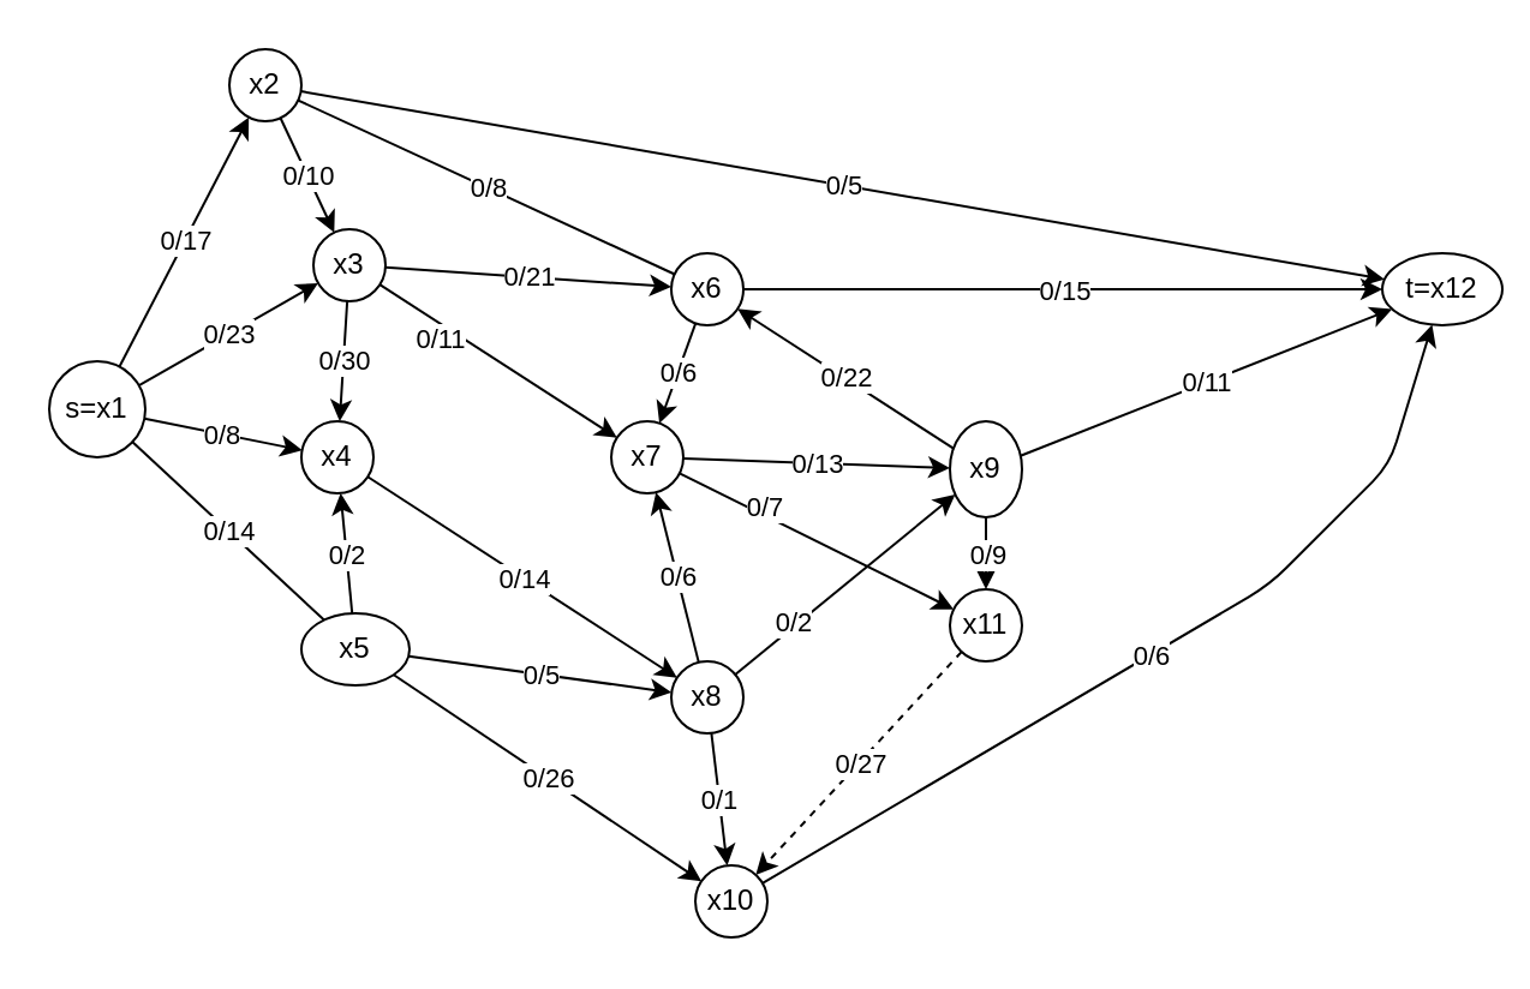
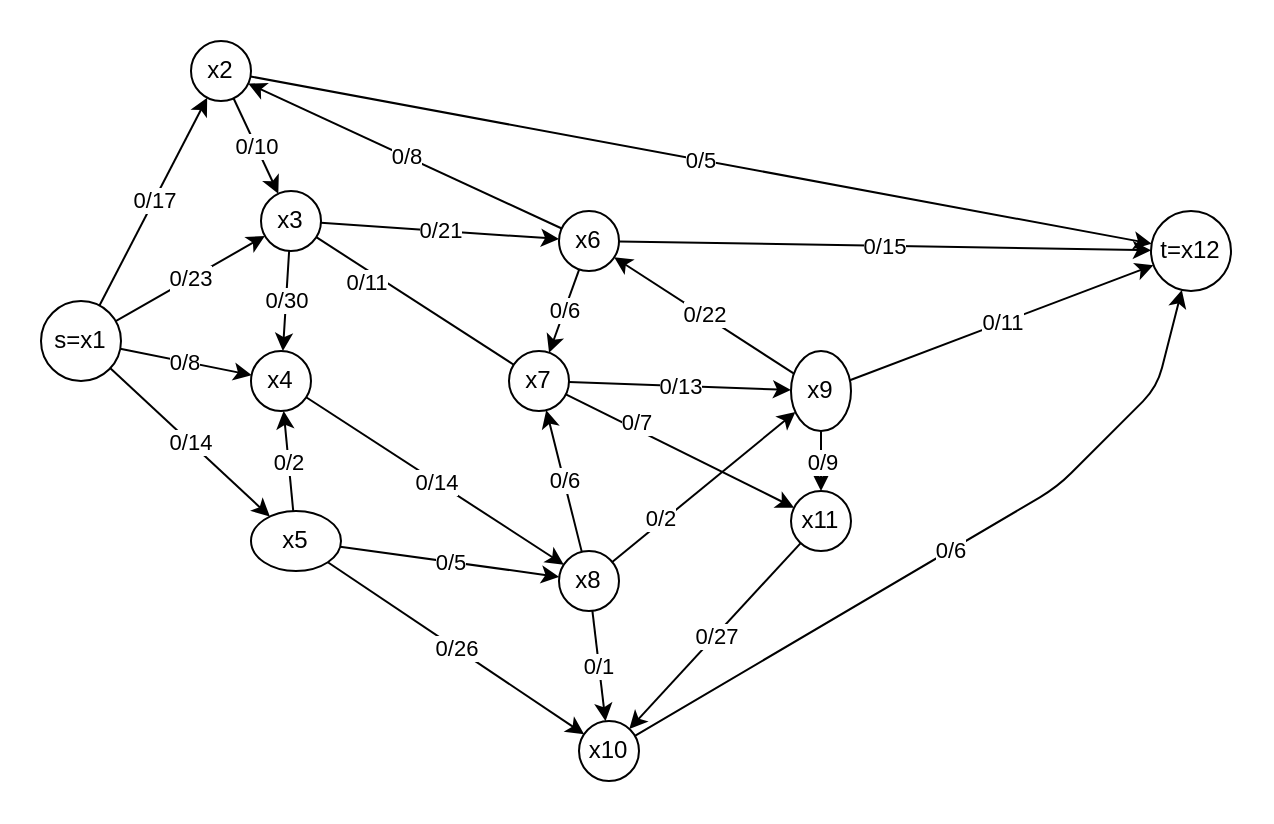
  <mxCell id="0" />
  <mxCell id="1" parent="0" />
  <mxCell id="2" value="s=x1" style="ellipse;whiteSpace=wrap;html=1;aspect=fixed;" parent="1" vertex="1"><mxGeometry x="20" y="150" width="40" height="40" as="geometry" /></mxCell>
  <mxCell id="3" value="x2" style="ellipse;whiteSpace=wrap;html=1;aspect=fixed;" parent="1" vertex="1"><mxGeometry x="95" y="20" width="30" height="30" as="geometry" /></mxCell>
  <mxCell id="4" value="x3" style="ellipse;whiteSpace=wrap;html=1;aspect=fixed;" parent="1" vertex="1"><mxGeometry x="130" y="95" width="30" height="30" as="geometry" /></mxCell>
  <mxCell id="5" value="x4" style="ellipse;whiteSpace=wrap;html=1;aspect=fixed;" parent="1" vertex="1"><mxGeometry x="125" y="175" width="30" height="30" as="geometry" /></mxCell>
  <mxCell id="6" value="x5" style="ellipse;whiteSpace=wrap;html=1;aspect=fixed;" parent="1" vertex="1"><mxGeometry x="125" y="255" width="45" height="30" as="geometry" /></mxCell>
  <mxCell id="7" value="" style="endArrow=classic;html=1;" parent="1" source="2" target="3" edge="1"><mxGeometry relative="1" as="geometry"><mxPoint x="65" y="165" as="sourcePoint" /><mxPoint x="105" y="195" as="targetPoint" /></mxGeometry></mxCell>
  <mxCell id="8" value="0/17" style="edgeLabel;resizable=0;html=1;align=center;verticalAlign=middle;" parent="7" connectable="0" vertex="1"><mxGeometry relative="1" as="geometry" /></mxCell>
  <mxCell id="9" value="" style="endArrow=classic;html=1;" parent="1" source="2" target="4" edge="1"><mxGeometry relative="1" as="geometry"><mxPoint x="-5" y="195" as="sourcePoint" /><mxPoint x="95" y="195" as="targetPoint" /></mxGeometry></mxCell>
  <mxCell id="10" value="0/23" style="edgeLabel;resizable=0;html=1;align=center;verticalAlign=middle;" parent="9" connectable="0" vertex="1"><mxGeometry relative="1" as="geometry" /></mxCell>
  <mxCell id="11" value="" style="endArrow=classic;html=1;" parent="1" source="2" target="5" edge="1"><mxGeometry relative="1" as="geometry"><mxPoint x="-15" y="195" as="sourcePoint" /><mxPoint x="85" y="195" as="targetPoint" /></mxGeometry></mxCell>
  <mxCell id="12" value="0/8" style="edgeLabel;resizable=0;html=1;align=center;verticalAlign=middle;" parent="11" connectable="0" vertex="1"><mxGeometry relative="1" as="geometry" /></mxCell>
- <mxCell id="13" value="" style="endArrow=none;html=1;" parent="1" source="2" target="6" edge="1"><mxGeometry relative="1" as="geometry"><mxPoint x="-15" y="195" as="sourcePoint" /><mxPoint x="85" y="195" as="targetPoint" /></mxGeometry></mxCell>
+ <mxCell id="13" value="" style="endArrow=classic;html=1;" parent="1" source="2" target="6" edge="1"><mxGeometry relative="1" as="geometry"><mxPoint x="-15" y="195" as="sourcePoint" /><mxPoint x="85" y="195" as="targetPoint" /></mxGeometry></mxCell>
  <mxCell id="14" value="0/14" style="edgeLabel;resizable=0;html=1;align=center;verticalAlign=middle;" parent="13" connectable="0" vertex="1"><mxGeometry relative="1" as="geometry" /></mxCell>
  <mxCell id="15" value="" style="endArrow=classic;html=1;" parent="1" source="3" target="4" edge="1"><mxGeometry relative="1" as="geometry"><mxPoint x="145" y="195" as="sourcePoint" /><mxPoint x="245" y="195" as="targetPoint" /></mxGeometry></mxCell>
  <mxCell id="16" value="0/10" style="edgeLabel;resizable=0;html=1;align=center;verticalAlign=middle;" parent="15" connectable="0" vertex="1"><mxGeometry relative="1" as="geometry" /></mxCell>
- <mxCell id="17" value="t=x12" style="ellipse;whiteSpace=wrap;html=1;aspect=fixed;" parent="1" vertex="1"><mxGeometry x="575" y="105" width="50" height="30" as="geometry" /></mxCell>
+ <mxCell id="17" value="t=x12" style="ellipse;whiteSpace=wrap;html=1;aspect=fixed;" parent="1" vertex="1"><mxGeometry x="575" y="105" width="40" height="40" as="geometry" /></mxCell>
  <mxCell id="18" value="" style="endArrow=classic;html=1;" parent="1" source="3" target="17" edge="1"><mxGeometry relative="1" as="geometry"><mxPoint x="155" y="195" as="sourcePoint" /><mxPoint x="255" y="195" as="targetPoint" /></mxGeometry></mxCell>
  <mxCell id="19" value="0/5" style="edgeLabel;resizable=0;html=1;align=center;verticalAlign=middle;" parent="18" connectable="0" vertex="1"><mxGeometry relative="1" as="geometry" /></mxCell>
  <mxCell id="20" value="" style="endArrow=classic;html=1;" parent="1" source="4" target="5" edge="1"><mxGeometry relative="1" as="geometry"><mxPoint x="155" y="155" as="sourcePoint" /><mxPoint x="255" y="155" as="targetPoint" /></mxGeometry></mxCell>
  <mxCell id="21" value="0/30" style="edgeLabel;resizable=0;html=1;align=center;verticalAlign=middle;" parent="20" connectable="0" vertex="1"><mxGeometry relative="1" as="geometry" /></mxCell>
  <mxCell id="22" value="x6" style="ellipse;whiteSpace=wrap;html=1;aspect=fixed;" parent="1" vertex="1"><mxGeometry x="279" y="105" width="30" height="30" as="geometry" /></mxCell>
  <mxCell id="23" value="" style="endArrow=classic;html=1;fillColor=#dae8fc;" parent="1" source="4" target="22" edge="1"><mxGeometry relative="1" as="geometry"><mxPoint x="155" y="155" as="sourcePoint" /><mxPoint x="255" y="155" as="targetPoint" /></mxGeometry></mxCell>
  <mxCell id="24" value="0/21" style="edgeLabel;resizable=0;html=1;align=center;verticalAlign=middle;" parent="23" connectable="0" vertex="1"><mxGeometry relative="1" as="geometry" /></mxCell>
  <mxCell id="25" value="x7" style="ellipse;whiteSpace=wrap;html=1;aspect=fixed;" parent="1" vertex="1"><mxGeometry x="254" y="175" width="30" height="30" as="geometry" /></mxCell>
- <mxCell id="26" value="" style="endArrow=classic;html=1;strokeColor=#000000;" parent="1" source="4" target="25" edge="1"><mxGeometry relative="1" as="geometry"><mxPoint x="155" y="155" as="sourcePoint" /><mxPoint x="255" y="155" as="targetPoint" /></mxGeometry></mxCell>
+ <mxCell id="26" value="" style="endArrow=none;html=1;strokeColor=#000000;" parent="1" source="4" target="25" edge="1"><mxGeometry relative="1" as="geometry"><mxPoint x="155" y="155" as="sourcePoint" /><mxPoint x="255" y="155" as="targetPoint" /></mxGeometry></mxCell>
  <mxCell id="27" value="0/11" style="edgeLabel;resizable=0;html=1;align=center;verticalAlign=middle;" parent="26" connectable="0" vertex="1"><mxGeometry relative="1" as="geometry"><mxPoint x="-25.07" y="-10.02" as="offset" /></mxGeometry></mxCell>
  <mxCell id="28" value="x8" style="ellipse;whiteSpace=wrap;html=1;aspect=fixed;" parent="1" vertex="1"><mxGeometry x="279" y="275" width="30" height="30" as="geometry" /></mxCell>
  <mxCell id="29" value="" style="endArrow=classic;html=1;strokeColor=#000000;" parent="1" source="5" target="28" edge="1"><mxGeometry relative="1" as="geometry"><mxPoint x="155" y="155" as="sourcePoint" /><mxPoint x="255" y="155" as="targetPoint" /></mxGeometry></mxCell>
  <mxCell id="30" value="0/14" style="edgeLabel;resizable=0;html=1;align=center;verticalAlign=middle;" parent="29" connectable="0" vertex="1"><mxGeometry relative="1" as="geometry" /></mxCell>
  <mxCell id="31" value="" style="endArrow=classic;html=1;strokeColor=#000000;" parent="1" source="6" target="5" edge="1"><mxGeometry relative="1" as="geometry"><mxPoint x="155" y="155" as="sourcePoint" /><mxPoint x="255" y="155" as="targetPoint" /></mxGeometry></mxCell>
  <mxCell id="32" value="0/2" style="edgeLabel;resizable=0;html=1;align=center;verticalAlign=middle;" parent="31" connectable="0" vertex="1"><mxGeometry relative="1" as="geometry" /></mxCell>
  <mxCell id="33" value="" style="endArrow=classic;html=1;strokeColor=#000000;" parent="1" source="6" target="28" edge="1"><mxGeometry relative="1" as="geometry"><mxPoint x="155" y="155" as="sourcePoint" /><mxPoint x="255" y="155" as="targetPoint" /></mxGeometry></mxCell>
  <mxCell id="34" value="0/5" style="edgeLabel;resizable=0;html=1;align=center;verticalAlign=middle;" parent="33" connectable="0" vertex="1"><mxGeometry relative="1" as="geometry" /></mxCell>
  <mxCell id="35" value="x10" style="ellipse;whiteSpace=wrap;html=1;aspect=fixed;" parent="1" vertex="1"><mxGeometry x="289" y="360" width="30" height="30" as="geometry" /></mxCell>
  <mxCell id="36" value="" style="endArrow=classic;html=1;strokeColor=#000000;" parent="1" source="6" target="35" edge="1"><mxGeometry relative="1" as="geometry"><mxPoint x="145" y="195" as="sourcePoint" /><mxPoint x="245" y="195" as="targetPoint" /></mxGeometry></mxCell>
  <mxCell id="37" value="0/26" style="edgeLabel;resizable=0;html=1;align=center;verticalAlign=middle;" parent="36" connectable="0" vertex="1"><mxGeometry relative="1" as="geometry" /></mxCell>
- <mxCell id="38" value="" style="endArrow=none;html=1;strokeColor=#000000;" parent="1" source="22" target="3" edge="1"><mxGeometry relative="1" as="geometry"><mxPoint x="145" y="195" as="sourcePoint" /><mxPoint x="245" y="195" as="targetPoint" /></mxGeometry></mxCell>
+ <mxCell id="38" value="" style="endArrow=classic;html=1;strokeColor=#000000;" parent="1" source="22" target="3" edge="1"><mxGeometry relative="1" as="geometry"><mxPoint x="145" y="195" as="sourcePoint" /><mxPoint x="245" y="195" as="targetPoint" /></mxGeometry></mxCell>
  <mxCell id="39" value="0/8" style="edgeLabel;resizable=0;html=1;align=center;verticalAlign=middle;" parent="38" connectable="0" vertex="1"><mxGeometry relative="1" as="geometry" /></mxCell>
  <mxCell id="40" value="" style="endArrow=classic;html=1;strokeColor=#000000;" parent="1" source="22" target="25" edge="1"><mxGeometry relative="1" as="geometry"><mxPoint x="145" y="195" as="sourcePoint" /><mxPoint x="245" y="195" as="targetPoint" /></mxGeometry></mxCell>
  <mxCell id="41" value="0/6" style="edgeLabel;resizable=0;html=1;align=center;verticalAlign=middle;" parent="40" connectable="0" vertex="1"><mxGeometry relative="1" as="geometry" /></mxCell>
  <mxCell id="42" value="" style="endArrow=classic;html=1;strokeColor=#000000;" parent="1" source="22" target="17" edge="1"><mxGeometry relative="1" as="geometry"><mxPoint x="145" y="195" as="sourcePoint" /><mxPoint x="245" y="195" as="targetPoint" /></mxGeometry></mxCell>
  <mxCell id="43" value="0/15" style="edgeLabel;resizable=0;html=1;align=center;verticalAlign=middle;" parent="42" connectable="0" vertex="1"><mxGeometry relative="1" as="geometry" /></mxCell>
  <mxCell id="44" value="x9" style="ellipse;whiteSpace=wrap;html=1;aspect=fixed;" parent="1" vertex="1"><mxGeometry x="395" y="175" width="30" height="40" as="geometry" /></mxCell>
  <mxCell id="45" value="" style="endArrow=classic;html=1;strokeColor=#000000;" parent="1" source="25" target="44" edge="1"><mxGeometry relative="1" as="geometry"><mxPoint x="335" y="195" as="sourcePoint" /><mxPoint x="435" y="195" as="targetPoint" /></mxGeometry></mxCell>
  <mxCell id="46" value="0/13" style="edgeLabel;resizable=0;html=1;align=center;verticalAlign=middle;" parent="45" connectable="0" vertex="1"><mxGeometry relative="1" as="geometry" /></mxCell>
  <mxCell id="47" value="x11" style="ellipse;whiteSpace=wrap;html=1;aspect=fixed;" parent="1" vertex="1"><mxGeometry x="395" y="245" width="30" height="30" as="geometry" /></mxCell>
  <mxCell id="48" value="" style="endArrow=classic;html=1;strokeColor=#000000;" parent="1" source="25" target="47" edge="1"><mxGeometry relative="1" as="geometry"><mxPoint x="335" y="195" as="sourcePoint" /><mxPoint x="435" y="195" as="targetPoint" /></mxGeometry></mxCell>
  <mxCell id="49" value="0/7" style="edgeLabel;resizable=0;html=1;align=center;verticalAlign=middle;" parent="48" connectable="0" vertex="1"><mxGeometry relative="1" as="geometry"><mxPoint x="-21.92" y="-14.94" as="offset" /></mxGeometry></mxCell>
  <mxCell id="50" value="" style="endArrow=classic;html=1;strokeColor=#000000;" parent="1" source="28" target="25" edge="1"><mxGeometry relative="1" as="geometry"><mxPoint x="335" y="195" as="sourcePoint" /><mxPoint x="435" y="195" as="targetPoint" /></mxGeometry></mxCell>
  <mxCell id="51" value="0/6" style="edgeLabel;resizable=0;html=1;align=center;verticalAlign=middle;" parent="50" connectable="0" vertex="1"><mxGeometry relative="1" as="geometry" /></mxCell>
  <mxCell id="52" value="" style="endArrow=classic;html=1;strokeColor=#000000;" parent="1" source="28" target="44" edge="1"><mxGeometry relative="1" as="geometry"><mxPoint x="335" y="185" as="sourcePoint" /><mxPoint x="435" y="185" as="targetPoint" /></mxGeometry></mxCell>
  <mxCell id="53" value="0/2" style="edgeLabel;resizable=0;html=1;align=center;verticalAlign=middle;" parent="52" connectable="0" vertex="1"><mxGeometry relative="1" as="geometry"><mxPoint x="-21.92" y="14.94" as="offset" /></mxGeometry></mxCell>
  <mxCell id="54" value="" style="endArrow=classic;html=1;strokeColor=#000000;" parent="1" source="28" target="35" edge="1"><mxGeometry relative="1" as="geometry"><mxPoint x="335" y="235" as="sourcePoint" /><mxPoint x="435" y="235" as="targetPoint" /></mxGeometry></mxCell>
  <mxCell id="55" value="0/1" style="edgeLabel;resizable=0;html=1;align=center;verticalAlign=middle;" parent="54" connectable="0" vertex="1"><mxGeometry relative="1" as="geometry" /></mxCell>
  <mxCell id="56" value="" style="endArrow=classic;html=1;strokeColor=#000000;" parent="1" source="44" target="22" edge="1"><mxGeometry relative="1" as="geometry"><mxPoint x="355" y="185" as="sourcePoint" /><mxPoint x="455" y="185" as="targetPoint" /></mxGeometry></mxCell>
  <mxCell id="57" value="0/22" style="edgeLabel;resizable=0;html=1;align=center;verticalAlign=middle;" parent="56" connectable="0" vertex="1"><mxGeometry relative="1" as="geometry" /></mxCell>
  <mxCell id="58" value="" style="endArrow=classic;html=1;strokeColor=#000000;" parent="1" source="44" target="47" edge="1"><mxGeometry relative="1" as="geometry"><mxPoint x="355" y="185" as="sourcePoint" /><mxPoint x="455" y="185" as="targetPoint" /></mxGeometry></mxCell>
  <mxCell id="59" value="0/9" style="edgeLabel;resizable=0;html=1;align=center;verticalAlign=middle;" parent="58" connectable="0" vertex="1"><mxGeometry relative="1" as="geometry" /></mxCell>
  <mxCell id="60" value="" style="endArrow=classic;html=1;strokeColor=#000000;" parent="1" source="44" target="17" edge="1"><mxGeometry relative="1" as="geometry"><mxPoint x="355" y="185" as="sourcePoint" /><mxPoint x="455" y="185" as="targetPoint" /></mxGeometry></mxCell>
  <mxCell id="61" value="0/11" style="edgeLabel;resizable=0;html=1;align=center;verticalAlign=middle;" parent="60" connectable="0" vertex="1"><mxGeometry relative="1" as="geometry" /></mxCell>
  <mxCell id="62" value="" style="endArrow=classic;html=1;strokeColor=#000000;" parent="1" source="35" target="17" edge="1"><mxGeometry relative="1" as="geometry"><mxPoint x="329.13" y="389.231" as="sourcePoint" /><mxPoint x="604.995" y="150.77" as="targetPoint" /><Array as="points"><mxPoint x="528.04" y="243.11" /><mxPoint x="578.04" y="193.11" /></Array></mxGeometry></mxCell>
  <mxCell id="63" value="0/6" style="edgeLabel;resizable=0;html=1;align=center;verticalAlign=middle;" parent="62" connectable="0" vertex="1"><mxGeometry relative="1" as="geometry" /></mxCell>
- <mxCell id="64" value="" style="endArrow=classic;html=1;strokeColor=#000000;dashed=1;" parent="1" source="47" target="35" edge="1"><mxGeometry relative="1" as="geometry"><mxPoint x="295" y="185" as="sourcePoint" /><mxPoint x="395" y="185" as="targetPoint" /></mxGeometry></mxCell>
+ <mxCell id="64" value="" style="endArrow=classic;html=1;strokeColor=#000000;" parent="1" source="47" target="35" edge="1"><mxGeometry relative="1" as="geometry"><mxPoint x="295" y="185" as="sourcePoint" /><mxPoint x="395" y="185" as="targetPoint" /></mxGeometry></mxCell>
  <mxCell id="65" value="0/27" style="edgeLabel;resizable=0;html=1;align=center;verticalAlign=middle;" parent="64" connectable="0" vertex="1"><mxGeometry relative="1" as="geometry" /></mxCell>
